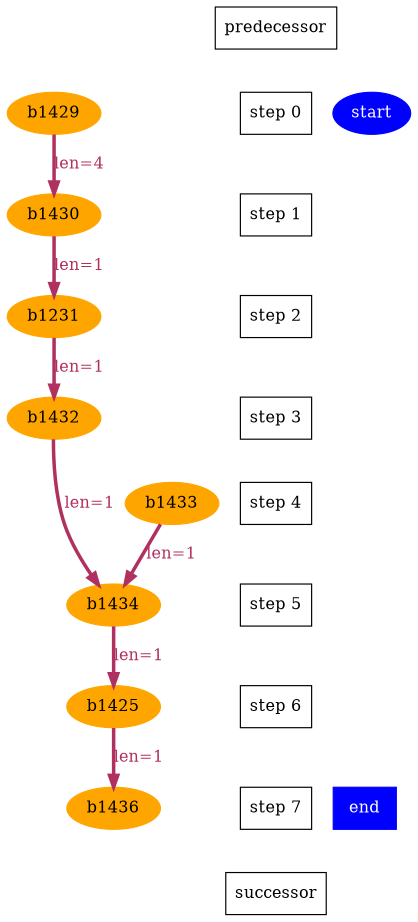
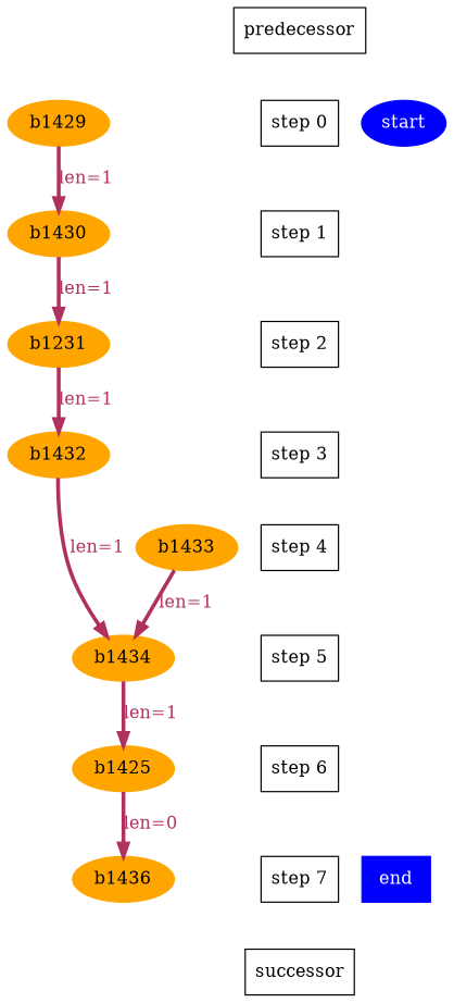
  digraph {
    node [shape=box]
    edge [weight=9000 style=invis]
    n1 [color=orange fontcolor=black label=b1429 style=filled shape=""]
    n2 [label="step 0"]
    n3 [color=orange fontcolor=black label=b1430 style=filled shape=""]
    n4 [label="step 1"]
    n5 [color=orange fontcolor=black label=b1231 style=filled shape=""]
    n6 [label="step 2"]
    n7 [color=orange fontcolor=black label=b1432 style=filled shape=""]
    n8 [label="step 3"]
    n9 [color=orange fontcolor=black label=b1433 style=filled shape=""]
    n10 [label="step 4"]
    n11 [color=orange fontcolor=black label=b1434 style=filled shape=""]
    n12 [label="step 5"]
    n13 [color=orange fontcolor=black label=b1425 style=filled shape=""]
    n14 [label="step 6"]
    n15 [color=orange fontcolor=black label=b1436 style=filled shape=""]
    n16 [label="step 7"]
    n17 [color=blue fontcolor=white label=start style=filled shape=""]
    n18 [color=blue fontcolor=white label=end style=filled]
    n19 [label=successor]
    n20 [label=predecessor]
    subgraph sub_1 {
      rank=same
      n1
      n2
    }
    subgraph sub_2 {
      rank=same
      n3
      n4
    }
    subgraph sub_3 {
      rank=same
      n5
      n6
    }
    subgraph sub_4 {
      rank=same
      n7
      n8
    }
    subgraph sub_5 {
      rank=same
      n9
      n10
    }
    subgraph sub_6 {
      rank=same
      n11
      n12
    }
    subgraph sub_7 {
      rank=same
      n13
      n14
    }
    subgraph sub_8 {
      rank=same
      n15
      n16
    }
    subgraph sub_9 {
      rank=same
      n2
      n17
    }
    subgraph sub_10 {
      rank=same
      n16
      n18
    }
-   n1 -> n3 [color=maroon fontcolor=maroon label="len=4" penwidth=3 weight=1000 style=""]
+   n1 -> n3 [color=maroon fontcolor=maroon label="len=1" penwidth=3 weight=1000 style=""]
    n2 -> n4
    n3 -> n5 [color=maroon fontcolor=maroon label="len=1" penwidth=3 weight=1000 style=""]
    n4 -> n6
    n5 -> n7 [color=maroon fontcolor=maroon label="len=1" penwidth=3 weight=1000 style=""]
    n6 -> n8
    n7 -> n11 [color=maroon fontcolor=maroon label="len=1" penwidth=3 weight=1000 style=""]
    n8 -> n10
    n9 -> n11 [color=maroon fontcolor=maroon label="len=1" penwidth=3 weight=1000 style=""]
    n10 -> n12
    n11 -> n13 [color=maroon fontcolor=maroon label="len=1" penwidth=3 weight=1000 style=""]
    n12 -> n14
-   n13 -> n15 [color=maroon fontcolor=maroon label="len=1" penwidth=3 weight=1000 style=""]
+   n13 -> n15 [color=maroon fontcolor=maroon label="len=0" penwidth=3 weight=1000 style=""]
    n14 -> n16
    n16 -> n19
    n20 -> n2
  }
